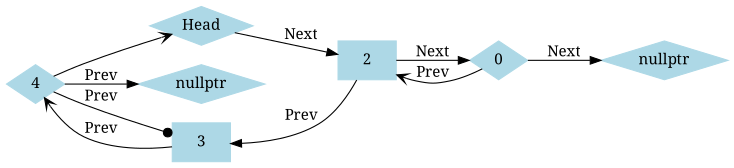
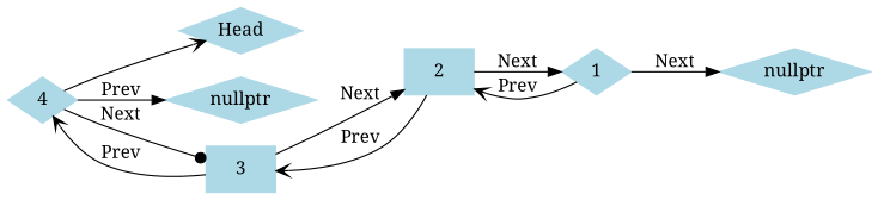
  digraph {
    fontname="Noto Serif"
    rankdir=LR
    node [color=lightblue fillcolor=lightblue fontname="Noto Serif" shape=diamond style=filled]
    edge [arrowhead=normal fontname="Noto Serif" color=black]
    n1 [label=Head]
    n2 [label=4]
    n3 [label=nullptr]
    n4 [label=3 shape=box]
    n5 [label=nullptr]
    n6 [label=2 shape=box]
-   n7 [label=0]
+   n7 [label=1]
    n2 -> n1 [arrowhead=vee color=""]
    n2 -> n3 [label=Prev]
-   n2 -> n4 [arrowhead=dot label=Prev]
+   n2 -> n4 [arrowhead=dot label=Next]
    n4 -> n2 [arrowhead=vee constraint=false label=Prev]
-   n1 -> n6 [label=Next]
-   n6 -> n4 [constraint=false label=Prev]
+   n4 -> n6 [label=Next]
+   n6 -> n4 [arrowhead=vee constraint=false label=Prev]
    n6 -> n7 [label=Next]
    n7 -> n5 [label=Next]
    n7 -> n6 [arrowhead=vee constraint=false label=Prev]
  }
